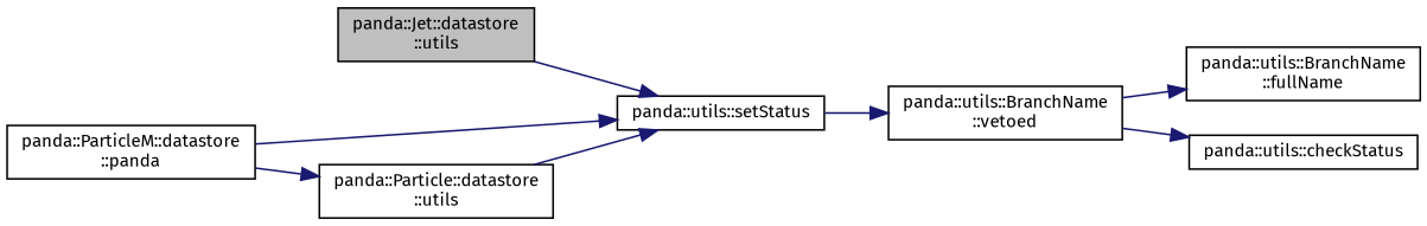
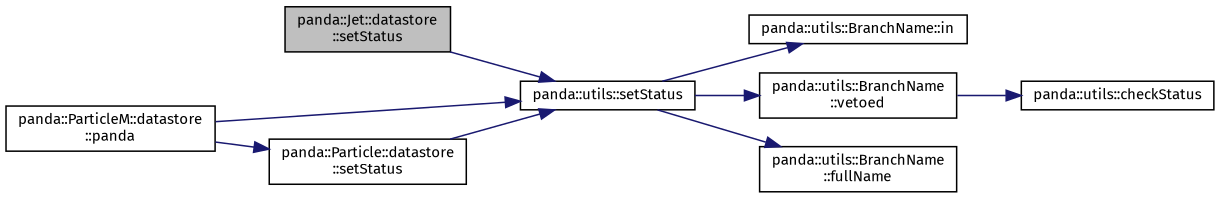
  digraph {
    fontname="Fira Sans"
    rankdir=LR
    node [color=black fillcolor=white fontname="Fira Sans" fontsize=10 shape=record style=filled]
    edge [color=midnightblue fontname="Fira Sans" fontsize=10 labelfontname=Helvetica labelfontsize=10 style=solid]
-   n1 [fillcolor=grey75 fontcolor=black height=0.2 label="panda::Jet::datastore\l::utils" width=0.4]
+   n1 [fillcolor=grey75 fontcolor=black height=0.2 label="panda::Jet::datastore\l::setStatus" width=0.4]
    n2 [height=0.2 label="panda::utils::setStatus" width=0.4]
+   n3 [height=0.2 label="panda::utils::BranchName::in" width=0.4]
    n4 [height=0.2 label="panda::utils::BranchName\l::vetoed" width=0.4]
    n5 [height=0.2 label="panda::utils::BranchName\l::fullName" width=0.4]
    n6 [height=0.2 label="panda::ParticleM::datastore\l::panda" width=0.4]
-   n7 [height=0.2 label="panda::Particle::datastore\l::utils" width=0.4]
+   n7 [height=0.2 label="panda::Particle::datastore\l::setStatus" width=0.4]
    n8 [height=0.2 label="panda::utils::checkStatus" width=0.4]
    n1 -> n2
+   n2 -> n3
    n2 -> n4
-   n4 -> n5
+   n2 -> n5
    n4 -> n8
    n6 -> n2
    n6 -> n7
    n7 -> n2
  }
